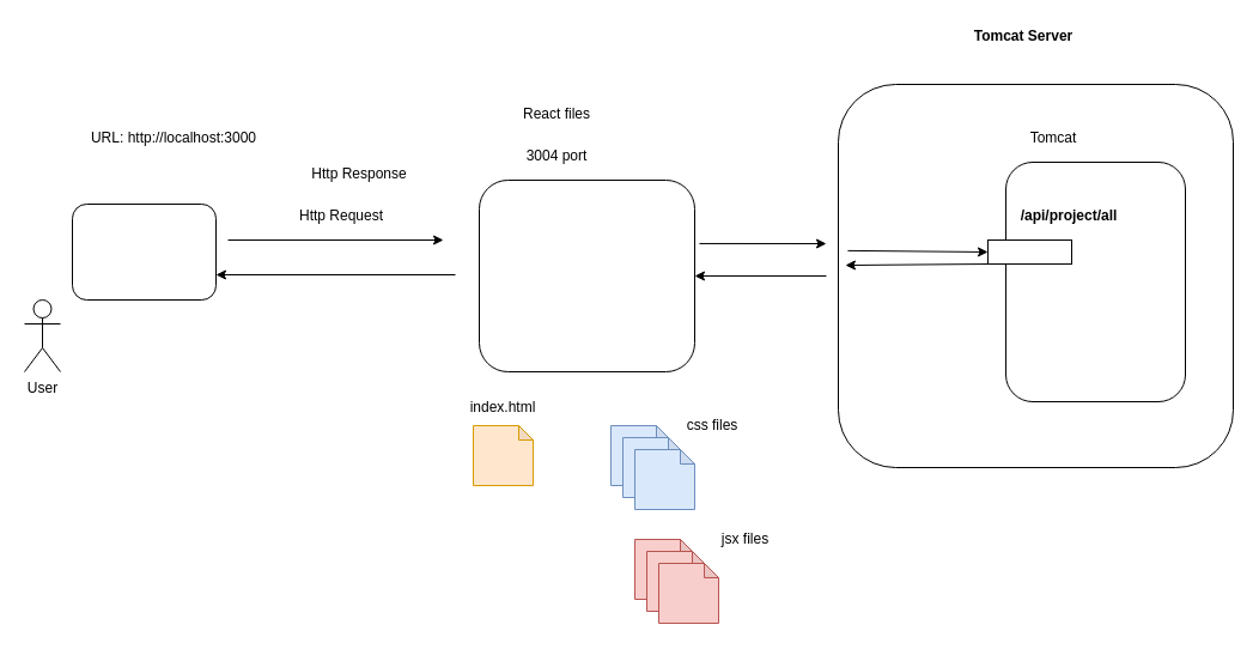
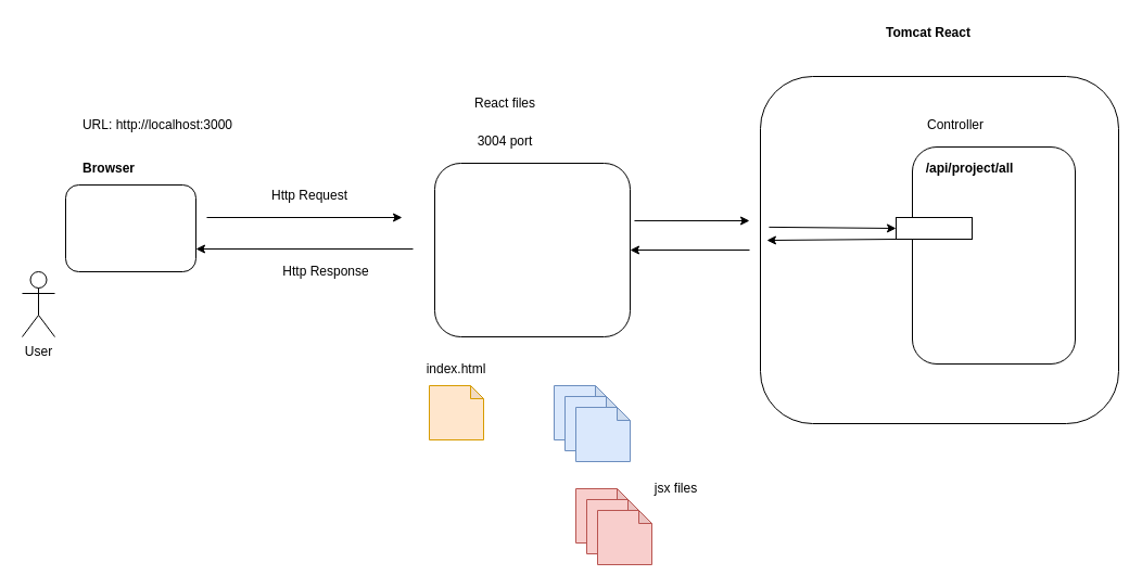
  <mxCell id="0" />
  <mxCell id="1" parent="0" />
  <mxCell id="2" value="" style="rounded=1;whiteSpace=wrap;html=1;" vertex="1" parent="1"><mxGeometry x="700" y="70" width="330" height="320" as="geometry" /></mxCell>
- <mxCell id="3" value="Tomcat Server" style="text;html=1;strokeColor=none;fillColor=none;align=center;verticalAlign=middle;whiteSpace=wrap;rounded=0;fontStyle=1" vertex="1" parent="1"><mxGeometry x="800" y="20" width="110" height="20" as="geometry" /></mxCell>
+ <mxCell id="3" value="Tomcat React" style="text;html=1;strokeColor=none;fillColor=none;align=center;verticalAlign=middle;whiteSpace=wrap;rounded=0;fontStyle=1" vertex="1" parent="1"><mxGeometry x="800" y="20" width="110" height="20" as="geometry" /></mxCell>
  <mxCell id="4" value="" style="shape=note;whiteSpace=wrap;html=1;backgroundOutline=1;darkOpacity=0.05;size=12;fillColor=#ffe6cc;strokeColor=#d79b00;" vertex="1" parent="1"><mxGeometry x="395" y="355" width="50" height="50" as="geometry" /></mxCell>
  <mxCell id="5" value="index.html" style="text;html=1;strokeColor=none;fillColor=none;align=center;verticalAlign=middle;whiteSpace=wrap;rounded=0;" vertex="1" parent="1"><mxGeometry x="390" y="330" width="60" height="20" as="geometry" /></mxCell>
  <mxCell id="6" value="" style="shape=note;whiteSpace=wrap;html=1;backgroundOutline=1;darkOpacity=0.05;size=12;fillColor=#dae8fc;strokeColor=#6c8ebf;" vertex="1" parent="1"><mxGeometry x="510" y="355" width="50" height="50" as="geometry" /></mxCell>
  <mxCell id="7" value="" style="shape=note;whiteSpace=wrap;html=1;backgroundOutline=1;darkOpacity=0.05;size=12;fillColor=#dae8fc;strokeColor=#6c8ebf;" vertex="1" parent="1"><mxGeometry x="520" y="365" width="50" height="50" as="geometry" /></mxCell>
  <mxCell id="8" value="" style="shape=note;whiteSpace=wrap;html=1;backgroundOutline=1;darkOpacity=0.05;size=12;fillColor=#dae8fc;strokeColor=#6c8ebf;" vertex="1" parent="1"><mxGeometry x="530" y="375" width="50" height="50" as="geometry" /></mxCell>
  <mxCell id="9" value="" style="shape=note;whiteSpace=wrap;html=1;backgroundOutline=1;darkOpacity=0.05;size=12;fillColor=#f8cecc;strokeColor=#b85450;" vertex="1" parent="1"><mxGeometry x="530" y="450" width="50" height="50" as="geometry" /></mxCell>
  <mxCell id="10" value="" style="shape=note;whiteSpace=wrap;html=1;backgroundOutline=1;darkOpacity=0.05;size=12;fillColor=#f8cecc;strokeColor=#b85450;" vertex="1" parent="1"><mxGeometry x="540" y="460" width="50" height="50" as="geometry" /></mxCell>
  <mxCell id="11" value="" style="shape=note;whiteSpace=wrap;html=1;backgroundOutline=1;darkOpacity=0.05;size=12;fillColor=#f8cecc;strokeColor=#b85450;" vertex="1" parent="1"><mxGeometry x="550" y="470" width="50" height="50" as="geometry" /></mxCell>
- <mxCell id="12" value="css files" style="text;html=1;strokeColor=none;fillColor=none;align=center;verticalAlign=middle;whiteSpace=wrap;rounded=0;" vertex="1" parent="1"><mxGeometry x="560" y="345" width="70" height="20" as="geometry" /></mxCell>
  <mxCell id="13" value="jsx files" style="text;html=1;strokeColor=none;fillColor=none;align=center;verticalAlign=middle;whiteSpace=wrap;rounded=0;" vertex="1" parent="1"><mxGeometry x="595" y="440" width="55" height="20" as="geometry" /></mxCell>
  <mxCell id="14" value="" style="rounded=1;whiteSpace=wrap;html=1;" vertex="1" parent="1"><mxGeometry x="60" y="170" width="120" height="80" as="geometry" /></mxCell>
  <mxCell id="15" value="User" style="shape=umlActor;verticalLabelPosition=bottom;verticalAlign=top;html=1;outlineConnect=0;" vertex="1" parent="1"><mxGeometry x="20" y="250" width="30" height="60" as="geometry" /></mxCell>
  <mxCell id="16" value="URL: http://localhost:3000" style="text;html=1;strokeColor=none;fillColor=none;align=center;verticalAlign=middle;whiteSpace=wrap;rounded=0;" vertex="1" parent="1"><mxGeometry x="60" y="105" width="170" height="20" as="geometry" /></mxCell>
  <mxCell id="17" value="" style="endArrow=classic;html=1;" edge="1" parent="1"><mxGeometry width="50" height="50" relative="1" as="geometry"><mxPoint x="190" y="200" as="sourcePoint" /><mxPoint x="370" y="200" as="targetPoint" /></mxGeometry></mxCell>
  <mxCell id="18" value="" style="endArrow=classic;html=1;" edge="1" parent="1"><mxGeometry width="50" height="50" relative="1" as="geometry"><mxPoint x="380" y="229" as="sourcePoint" /><mxPoint x="180" y="229" as="targetPoint" /></mxGeometry></mxCell>
  <mxCell id="19" value="Http Request" style="text;html=1;strokeColor=none;fillColor=none;align=center;verticalAlign=middle;whiteSpace=wrap;rounded=0;" vertex="1" parent="1"><mxGeometry x="235" y="170" width="100" height="20" as="geometry" /></mxCell>
- <mxCell id="20" value="Http Response" style="text;html=1;strokeColor=none;fillColor=none;align=center;verticalAlign=middle;whiteSpace=wrap;rounded=0;" vertex="1" parent="1"><mxGeometry x="250" y="135" width="100" height="20" as="geometry" /></mxCell>
+ <mxCell id="20" value="Http Response" style="text;html=1;strokeColor=none;fillColor=none;align=center;verticalAlign=middle;whiteSpace=wrap;rounded=0;" vertex="1" parent="1"><mxGeometry x="250" y="240" width="100" height="20" as="geometry" /></mxCell>
+ <mxCell id="21" value="Browser" style="text;html=1;strokeColor=none;fillColor=none;align=center;verticalAlign=middle;whiteSpace=wrap;rounded=0;fontStyle=1" vertex="1" parent="1"><mxGeometry x="80" y="145" width="40" height="20" as="geometry" /></mxCell>
  <mxCell id="22" value="" style="rounded=1;whiteSpace=wrap;html=1;" vertex="1" parent="1"><mxGeometry x="840" y="135" width="150" height="200" as="geometry" /></mxCell>
- <mxCell id="23" value="Tomcat" style="text;html=1;strokeColor=none;fillColor=none;align=center;verticalAlign=middle;whiteSpace=wrap;rounded=0;" vertex="1" parent="1"><mxGeometry x="860" y="105" width="40" height="20" as="geometry" /></mxCell>
+ <mxCell id="23" value="Controller" style="text;html=1;strokeColor=none;fillColor=none;align=center;verticalAlign=middle;whiteSpace=wrap;rounded=0;" vertex="1" parent="1"><mxGeometry x="860" y="105" width="40" height="20" as="geometry" /></mxCell>
  <mxCell id="24" value="" style="rounded=0;whiteSpace=wrap;html=1;" vertex="1" parent="1"><mxGeometry x="825" y="200" width="70" height="20" as="geometry" /></mxCell>
- <mxCell id="25" value="&lt;b&gt;/api/project/all&lt;/b&gt;" style="text;html=1;strokeColor=none;fillColor=none;align=center;verticalAlign=middle;whiteSpace=wrap;rounded=0;" vertex="1" parent="1"><mxGeometry x="847.5" y="170" width="90" height="20" as="geometry" /></mxCell>
+ <mxCell id="25" value="&lt;b&gt;/api/project/all&lt;/b&gt;" style="text;html=1;strokeColor=none;fillColor=none;align=center;verticalAlign=middle;whiteSpace=wrap;rounded=0;" vertex="1" parent="1"><mxGeometry x="847.5" y="145" width="90" height="20" as="geometry" /></mxCell>
  <mxCell id="26" value="" style="endArrow=classic;html=1;entryX=0;entryY=0.5;entryDx=0;entryDy=0;exitX=0.024;exitY=0.434;exitDx=0;exitDy=0;exitPerimeter=0;" edge="1" parent="1" source="2" target="24"><mxGeometry width="50" height="50" relative="1" as="geometry"><mxPoint x="780" y="300" as="sourcePoint" /><mxPoint x="830" y="250" as="targetPoint" /></mxGeometry></mxCell>
  <mxCell id="27" value="" style="endArrow=classic;html=1;entryX=0.018;entryY=0.472;entryDx=0;entryDy=0;entryPerimeter=0;exitX=0;exitY=1;exitDx=0;exitDy=0;" edge="1" parent="1" source="24" target="2"><mxGeometry width="50" height="50" relative="1" as="geometry"><mxPoint x="780" y="300" as="sourcePoint" /><mxPoint x="830" y="250" as="targetPoint" /></mxGeometry></mxCell>
  <mxCell id="28" value="" style="rounded=1;whiteSpace=wrap;html=1;" vertex="1" parent="1"><mxGeometry x="400" y="150" width="180" height="160" as="geometry" /></mxCell>
  <mxCell id="29" value="React files" style="text;html=1;strokeColor=none;fillColor=none;align=center;verticalAlign=middle;whiteSpace=wrap;rounded=0;" vertex="1" parent="1"><mxGeometry x="420" y="85" width="90" height="20" as="geometry" /></mxCell>
  <mxCell id="30" value="" style="endArrow=classic;html=1;exitX=1.022;exitY=0.331;exitDx=0;exitDy=0;exitPerimeter=0;" edge="1" parent="1" source="28"><mxGeometry width="50" height="50" relative="1" as="geometry"><mxPoint x="580" y="270" as="sourcePoint" /><mxPoint x="690" y="203" as="targetPoint" /></mxGeometry></mxCell>
  <mxCell id="31" value="" style="endArrow=classic;html=1;entryX=1;entryY=0.5;entryDx=0;entryDy=0;" edge="1" parent="1" target="28"><mxGeometry width="50" height="50" relative="1" as="geometry"><mxPoint x="690" y="230" as="sourcePoint" /><mxPoint x="630" y="220" as="targetPoint" /></mxGeometry></mxCell>
  <mxCell id="32" value="3004 port" style="text;html=1;strokeColor=none;fillColor=none;align=center;verticalAlign=middle;whiteSpace=wrap;rounded=0;" vertex="1" parent="1"><mxGeometry x="430" y="120" width="70" height="20" as="geometry" /></mxCell>
